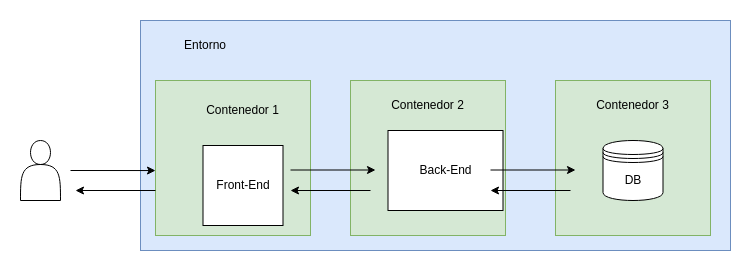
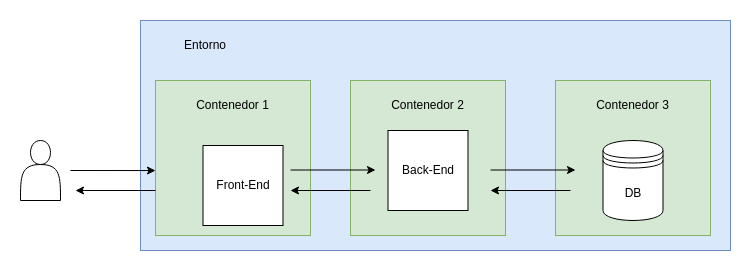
  <mxCell id="0" />
  <mxCell id="1" parent="0" />
  <mxCell id="2" value="" style="rounded=0;whiteSpace=wrap;html=1;fillColor=#dae8fc;strokeColor=#6c8ebf;" parent="1" vertex="1"><mxGeometry x="140" y="20" width="590" height="230" as="geometry" /></mxCell>
  <mxCell id="3" value="" style="whiteSpace=wrap;html=1;aspect=fixed;fillColor=#d5e8d4;strokeColor=#82b366;" parent="1" vertex="1"><mxGeometry x="555" y="80" width="155" height="155" as="geometry" /></mxCell>
  <mxCell id="4" value="" style="whiteSpace=wrap;html=1;aspect=fixed;fillColor=#d5e8d4;strokeColor=#82b366;" parent="1" vertex="1"><mxGeometry x="350" y="80" width="155" height="155" as="geometry" /></mxCell>
  <mxCell id="5" value="" style="whiteSpace=wrap;html=1;aspect=fixed;fillColor=#d5e8d4;strokeColor=#82b366;" parent="1" vertex="1"><mxGeometry x="155" y="80" width="155" height="155" as="geometry" /></mxCell>
  <mxCell id="6" value="Front-End" style="whiteSpace=wrap;html=1;aspect=fixed;" parent="1" vertex="1"><mxGeometry x="202.5" y="145" width="80" height="80" as="geometry" /></mxCell>
  <mxCell id="7" value="" style="shape=actor;whiteSpace=wrap;html=1;" parent="1" vertex="1"><mxGeometry x="20" y="140" width="40" height="60" as="geometry" /></mxCell>
- <mxCell id="8" value="DB" style="shape=datastore;whiteSpace=wrap;html=1;" parent="1" vertex="1"><mxGeometry x="602.5" y="140" width="60" height="60" as="geometry" /></mxCell>
- <mxCell id="9" value="Back-End" style="whiteSpace=wrap;html=1;aspect=fixed;" parent="1" vertex="1"><mxGeometry x="387.5" y="130" width="115" height="80" as="geometry" /></mxCell>
+ <mxCell id="8" value="DB" style="shape=datastore;whiteSpace=wrap;html=1;" parent="1" vertex="1"><mxGeometry x="602.5" y="140" width="60" height="80" as="geometry" /></mxCell>
+ <mxCell id="9" value="Back-End" style="whiteSpace=wrap;html=1;aspect=fixed;" parent="1" vertex="1"><mxGeometry x="387.5" y="130" width="80" height="80" as="geometry" /></mxCell>
  <mxCell id="10" value="Entorno" style="text;html=1;align=center;verticalAlign=middle;whiteSpace=wrap;rounded=0;" parent="1" vertex="1"><mxGeometry x="155" y="30" width="100" height="30" as="geometry" /></mxCell>
- <mxCell id="11" value="Contenedor 1" style="text;html=1;align=center;verticalAlign=middle;whiteSpace=wrap;rounded=0;" parent="1" vertex="1"><mxGeometry x="204" y="95" width="77" height="30" as="geometry" /></mxCell>
+ <mxCell id="11" value="Contenedor 1" style="text;html=1;align=center;verticalAlign=middle;whiteSpace=wrap;rounded=0;" parent="1" vertex="1"><mxGeometry x="194" y="90" width="77" height="30" as="geometry" /></mxCell>
  <mxCell id="12" value="Contenedor 2" style="text;html=1;align=center;verticalAlign=middle;whiteSpace=wrap;rounded=0;" parent="1" vertex="1"><mxGeometry x="389" y="90" width="77" height="30" as="geometry" /></mxCell>
  <mxCell id="13" value="Contenedor 3" style="text;html=1;align=center;verticalAlign=middle;whiteSpace=wrap;rounded=0;" parent="1" vertex="1"><mxGeometry x="594" y="90" width="77" height="30" as="geometry" /></mxCell>
  <mxCell id="14" value="" style="endArrow=classic;html=1;rounded=0;entryX=0;entryY=0.581;entryDx=0;entryDy=0;entryPerimeter=0;" parent="1" target="5" edge="1"><mxGeometry width="50" height="50" relative="1" as="geometry"><mxPoint x="70" y="170" as="sourcePoint" /><mxPoint x="120" y="250" as="targetPoint" /></mxGeometry></mxCell>
  <mxCell id="15" value="" style="endArrow=classic;html=1;rounded=0;entryX=0;entryY=0.581;entryDx=0;entryDy=0;entryPerimeter=0;" parent="1" edge="1"><mxGeometry width="50" height="50" relative="1" as="geometry"><mxPoint x="290" y="169.5" as="sourcePoint" /><mxPoint x="375" y="169.5" as="targetPoint" /></mxGeometry></mxCell>
  <mxCell id="16" value="" style="endArrow=classic;html=1;rounded=0;entryX=0;entryY=0.581;entryDx=0;entryDy=0;entryPerimeter=0;" parent="1" edge="1"><mxGeometry width="50" height="50" relative="1" as="geometry"><mxPoint x="490" y="169.5" as="sourcePoint" /><mxPoint x="575" y="169.5" as="targetPoint" /></mxGeometry></mxCell>
  <mxCell id="17" value="" style="endArrow=classic;html=1;rounded=0;entryX=0;entryY=0.581;entryDx=0;entryDy=0;entryPerimeter=0;" parent="1" edge="1"><mxGeometry width="50" height="50" relative="1" as="geometry"><mxPoint x="570" y="190" as="sourcePoint" /><mxPoint x="490" y="190" as="targetPoint" /></mxGeometry></mxCell>
  <mxCell id="18" value="" style="endArrow=classic;html=1;rounded=0;entryX=0;entryY=0.581;entryDx=0;entryDy=0;entryPerimeter=0;" parent="1" edge="1"><mxGeometry width="50" height="50" relative="1" as="geometry"><mxPoint x="370" y="190" as="sourcePoint" /><mxPoint x="290" y="190" as="targetPoint" /></mxGeometry></mxCell>
  <mxCell id="19" value="" style="endArrow=classic;html=1;rounded=0;entryX=0;entryY=0.581;entryDx=0;entryDy=0;entryPerimeter=0;" parent="1" edge="1"><mxGeometry width="50" height="50" relative="1" as="geometry"><mxPoint x="155" y="190" as="sourcePoint" /><mxPoint x="75" y="190" as="targetPoint" /></mxGeometry></mxCell>
